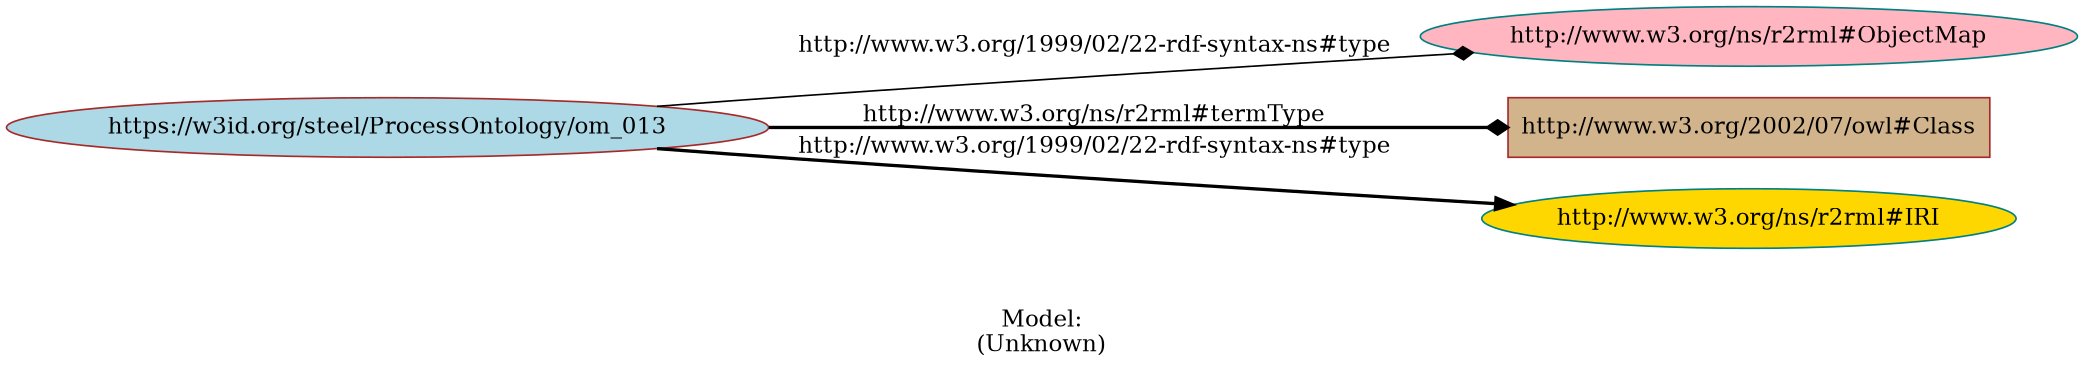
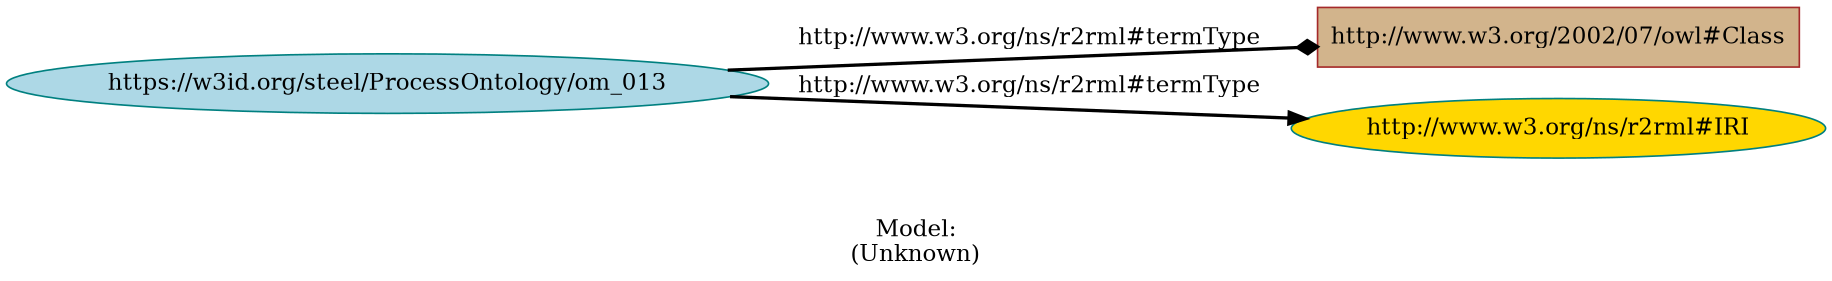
  digraph {
    label="\n\nModel:\n(Unknown)"
    rankdir=LR
    node [color=brown shape=ellipse style=filled]
    edge [arrowhead=diamond style=bold]
-   n1 [fillcolor=lightblue label="https://w3id.org/steel/ProcessOntology/om_013"]
-   n2 [color=teal fillcolor=lightpink label="http://www.w3.org/ns/r2rml#ObjectMap"]
+   n1 [color=teal fillcolor=lightblue label="https://w3id.org/steel/ProcessOntology/om_013"]
    n3 [fillcolor=tan label="http://www.w3.org/2002/07/owl#Class" shape=record]
    n4 [color=teal fillcolor=gold label="http://www.w3.org/ns/r2rml#IRI"]
-   n1 -> n2 [label="http://www.w3.org/1999/02/22-rdf-syntax-ns#type" style=solid]
    n1 -> n3 [label="http://www.w3.org/ns/r2rml#termType"]
-   n1 -> n4 [arrowhead=normal label="http://www.w3.org/1999/02/22-rdf-syntax-ns#type"]
+   n1 -> n4 [arrowhead=normal label="http://www.w3.org/ns/r2rml#termType"]
  }
